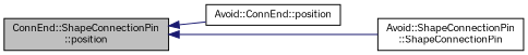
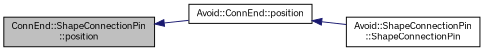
  digraph {
    fontname="IBM Plex Sans"
    rankdir=LR
    node [color=black fillcolor=white fontname="IBM Plex Sans" fontsize=10 shape=record style=filled]
    edge [color=midnightblue dir=back fontname="IBM Plex Sans" fontsize=10 labelfontname=Helvetica labelfontsize=10 style=solid]
    n1 [fillcolor=grey75 fontcolor=black height=0.2 label="ConnEnd::ShapeConnectionPin\l::position" width=0.4]
    n2 [height=0.2 label="Avoid::ConnEnd::position" width=0.4]
    n3 [height=0.2 label="Avoid::ShapeConnectionPin\l::ShapeConnectionPin" width=0.4]
    n1 -> n2
-   n1 -> n3
+   n2 -> n3
  }
